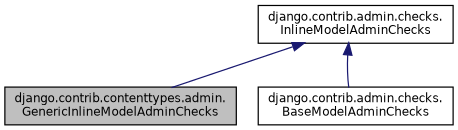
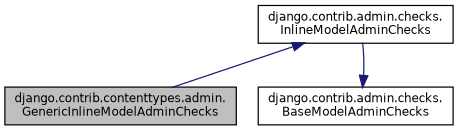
  digraph {
    node [color=black fillcolor=white fontname=Helvetica fontsize=10 shape=record style=filled]
    edge [color=midnightblue dir=back fontname=Helvetica fontsize=10 labelfontname=Helvetica labelfontsize=10 style=solid]
    n1 [fillcolor=grey75 fontcolor=black height=0.2 label="django.contrib.contenttypes.admin.\lGenericInlineModelAdminChecks" width=0.4]
    n2 [height=0.2 label="django.contrib.admin.checks.\lInlineModelAdminChecks" width=0.4]
    n3 [height=0.2 label="django.contrib.admin.checks.\lBaseModelAdminChecks" width=0.4]
    n2 -> n1
-   n2 -> n3
+   n3 -> n2
  }
